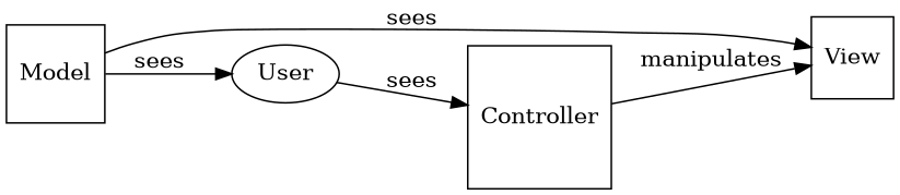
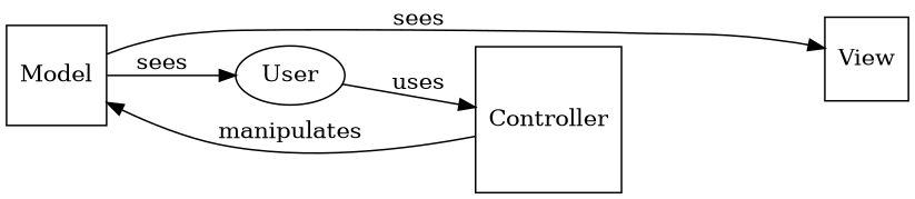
  digraph {
    fontname="DejaVu Serif"
    rankdir=LR
    node [fontname="DejaVu Serif" shape=square]
    edge [fontname="DejaVu Serif"]
    Model
    View
    User [shape=""]
    Controller
    Model -> View [label=sees]
    Model -> User [label=sees]
-   User -> Controller [label=sees]
-   Controller -> View [label=manipulates]
+   User -> Controller [label=uses]
+   Controller -> Model [label=manipulates]
  }
